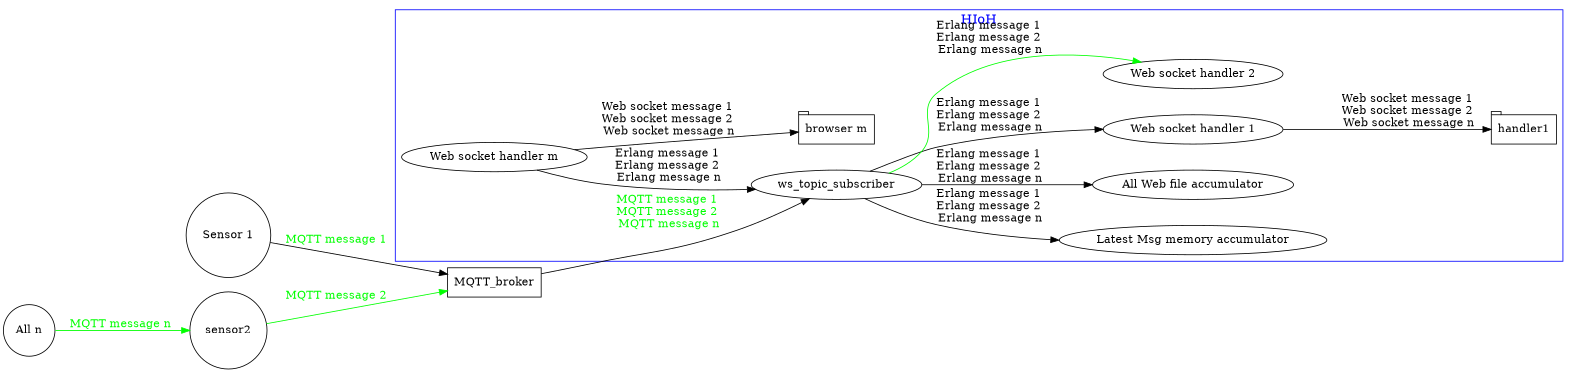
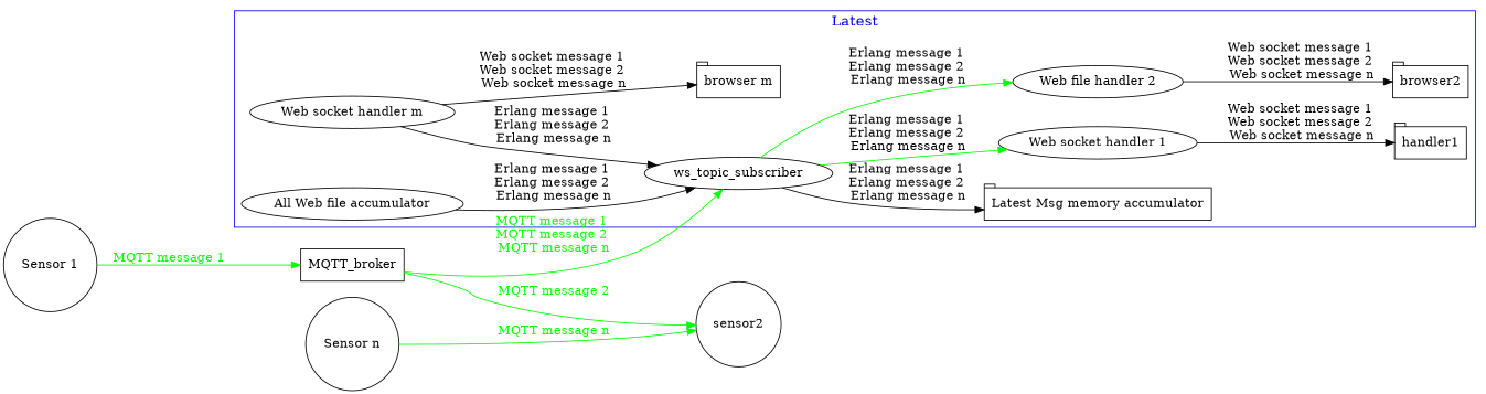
  digraph {
    rankdir=LR
    ws_topic_subscriber
-   n2 [label="Latest Msg memory accumulator"]
+   n2 [label="Latest Msg memory accumulator" shape=tab]
    n3 [label="All Web file accumulator"]
    n4 [label=handler1 shape=tab]
+   browser2 [shape=tab]
    n6 [label="browser m" shape=tab]
    n7 [label="Web socket handler 1"]
-   n8 [label="Web socket handler 2"]
+   n8 [label="Web file handler 2"]
    n9 [label="Web socket handler m"]
    n10 [label="Sensor 1" shape=circle]
    MQTT_broker [shape=box]
    sensor2 [shape=circle style=rounded]
-   n13 [label="All n" shape=circle]
+   n13 [label="Sensor n" shape=circle]
    subgraph cluster_1 {
      color=blue
      fontcolor=blue
      fontsize=16
-     label=HIoH
+     label=Latest
      ws_topic_subscriber
      n2
      n3
      n4
+     browser2
      n6
      n7
      n8
      n9
    }
    ws_topic_subscriber -> n2 [label="Erlang message 1 \nErlang message 2 \nErlang message n"]
-   ws_topic_subscriber -> n3 [label="Erlang message 1 \nErlang message 2 \nErlang message n"]
-   ws_topic_subscriber -> n7 [label="Erlang message 1 \nErlang message 2 \nErlang message n"]
+   n3 -> ws_topic_subscriber [label="Erlang message 1 \nErlang message 2 \nErlang message n"]
+   ws_topic_subscriber -> n7 [label="Erlang message 1 \nErlang message 2 \nErlang message n" color=green]
    ws_topic_subscriber -> n8 [color=green label="Erlang message 1 \nErlang message 2 \nErlang message n"]
    n7 -> n4 [label="Web socket message 1 \nWeb socket message 2 \nWeb socket message n"]
+   n8 -> browser2 [label="Web socket message 1 \nWeb socket message 2 \nWeb socket message n"]
    n9 -> ws_topic_subscriber [label="Erlang message 1 \nErlang message 2 \nErlang message n"]
    n9 -> n6 [label="Web socket message 1 \nWeb socket message 2 \nWeb socket message n"]
-   n10 -> MQTT_broker [color=black fontcolor=green label="MQTT message 1"]
-   MQTT_broker -> ws_topic_subscriber [color=black fontcolor=green label="MQTT message 1 \nMQTT message 2 \nMQTT message n"]
-   sensor2 -> MQTT_broker [color=green fontcolor=green label="MQTT message 2"]
+   n10 -> MQTT_broker [color=green fontcolor=green label="MQTT message 1"]
+   MQTT_broker -> ws_topic_subscriber [color=green fontcolor=green label="MQTT message 1 \nMQTT message 2 \nMQTT message n"]
+   MQTT_broker -> sensor2 [color=green fontcolor=green label="MQTT message 2"]
    n13 -> sensor2 [color=green fontcolor=green label="MQTT message n"]
  }
